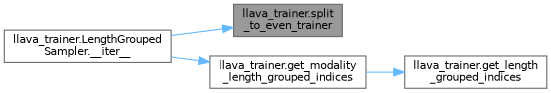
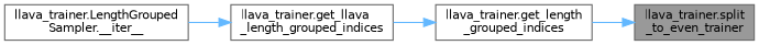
  digraph {
    rankdir=RL
    node [color=grey40 fillcolor=white fontname=Helvetica fontsize=10 shape=box style=filled]
    edge [color=steelblue1 dir=back fontname=Helvetica fontsize=10 labelfontname=Helvetica labelfontsize=10 style=solid]
    n1 [color=gray40 fillcolor=grey60 fontcolor=black height=0.2 label="llava_trainer.split\l_to_even_trainer" width=0.4]
    n2 [height=0.2 label="llava_trainer.get_length\l_grouped_indices" width=0.4]
-   n3 [height=0.2 label="llava_trainer.get_modality\l_length_grouped_indices" width=0.4]
+   n3 [height=0.2 label="llava_trainer.get_llava\l_length_grouped_indices" width=0.4]
    n4 [height=0.2 label="llava_trainer.LengthGrouped\lSampler.__iter__" width=0.4]
-   n1 -> n4
+   n1 -> n2
    n2 -> n3
    n3 -> n4
  }
